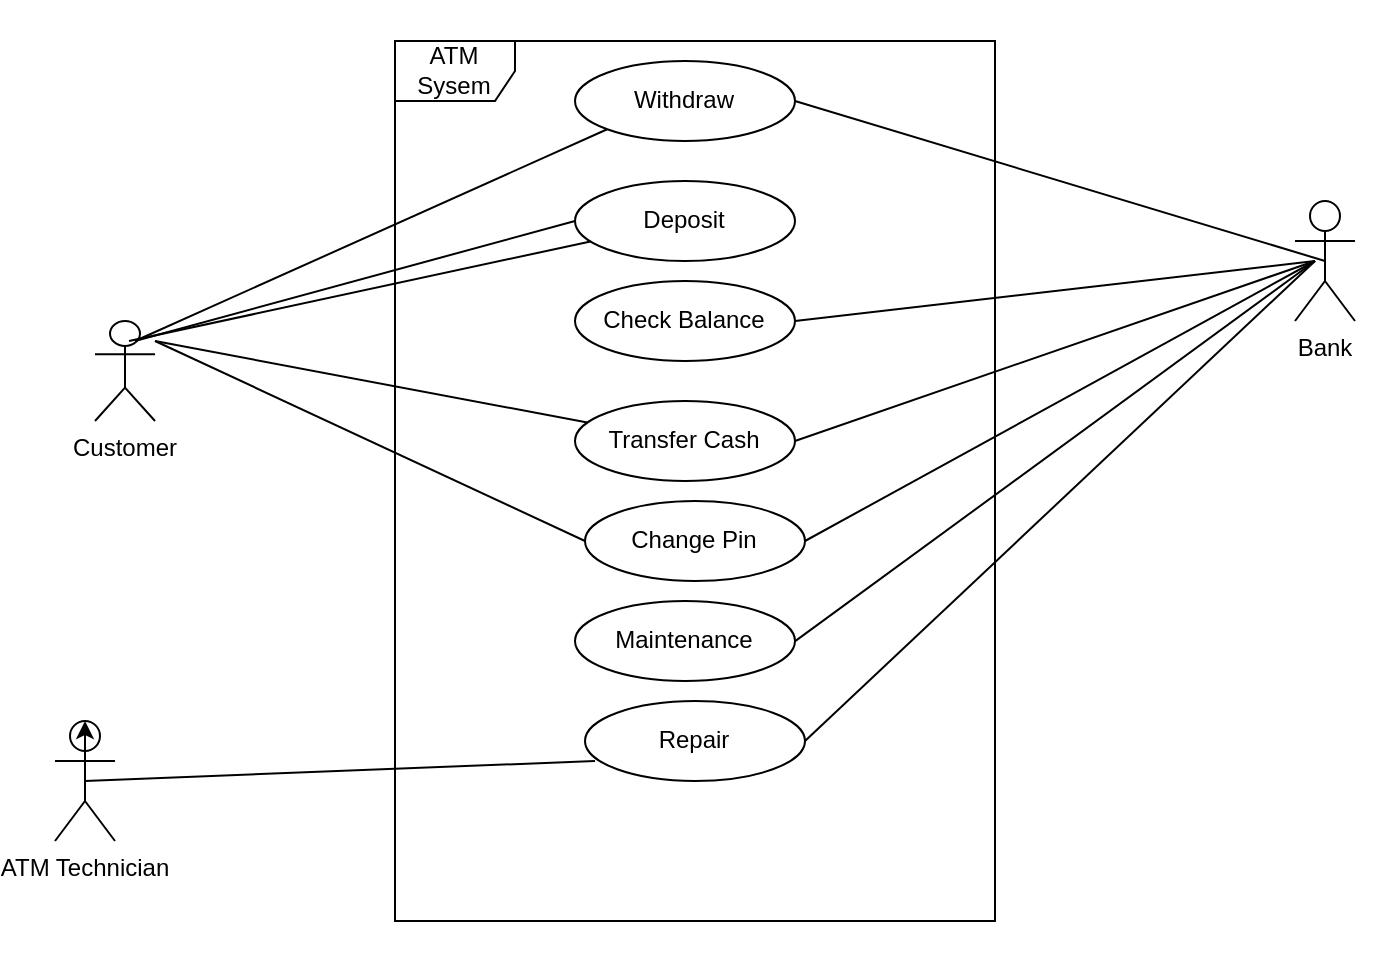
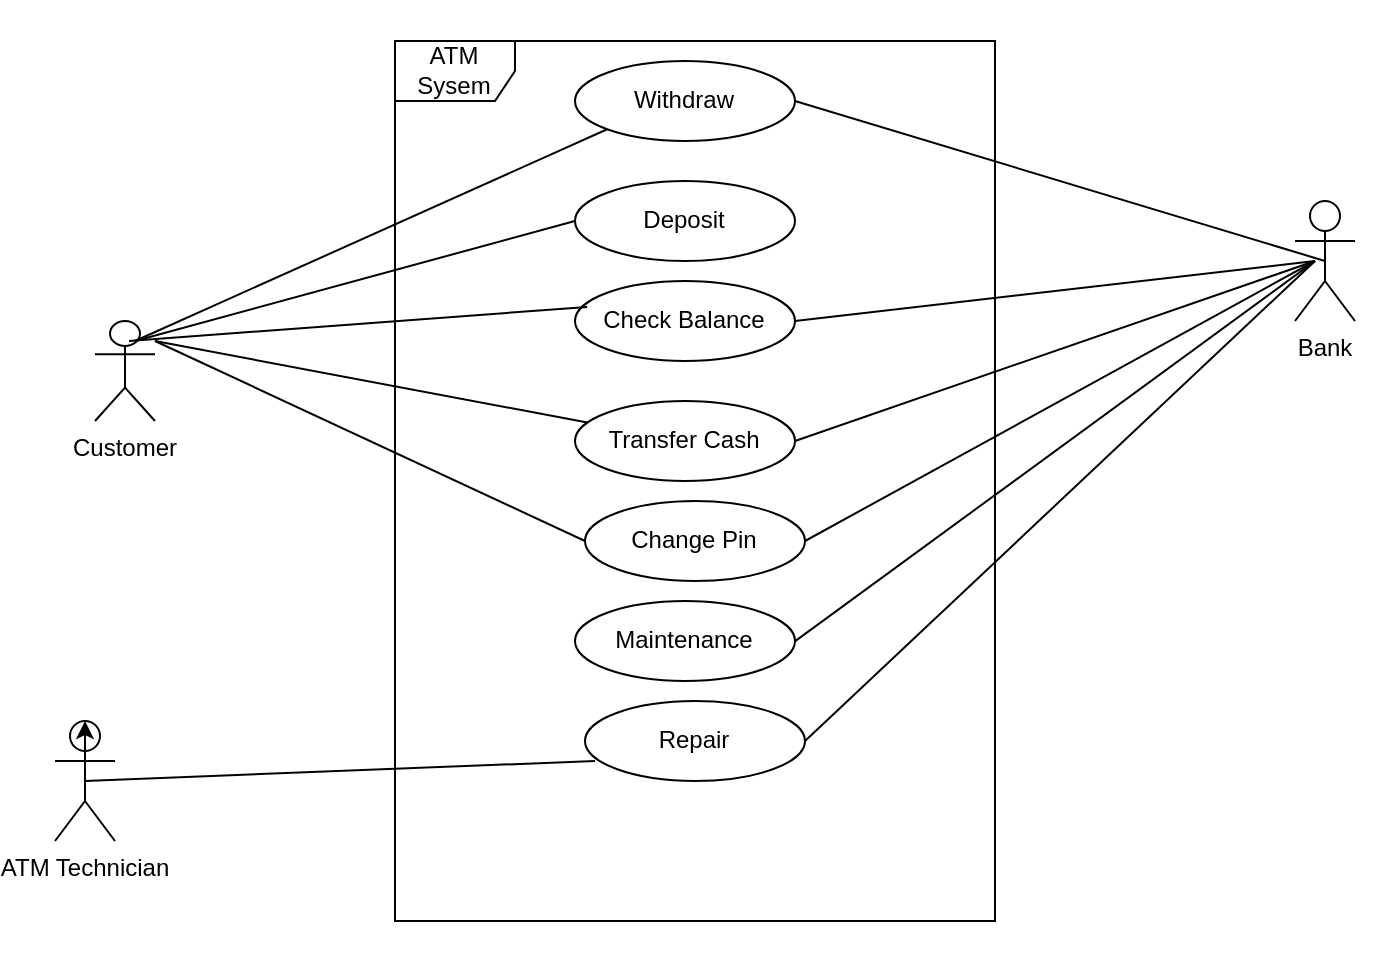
  <mxCell id="0" />
  <mxCell id="1" parent="0" />
  <mxCell id="2" value="Customer" style="shape=umlActor;verticalLabelPosition=bottom;verticalAlign=top;html=1;" vertex="1" parent="1"><mxGeometry x="40" y="160" width="30" height="50" as="geometry" /></mxCell>
  <mxCell id="3" value="Bank" style="shape=umlActor;verticalLabelPosition=bottom;verticalAlign=top;html=1;" vertex="1" parent="1"><mxGeometry x="640" y="100" width="30" height="60" as="geometry" /></mxCell>
  <mxCell id="4" value="ATM Technician" style="shape=umlActor;verticalLabelPosition=bottom;verticalAlign=top;html=1;" vertex="1" parent="1"><mxGeometry x="20" y="360" width="30" height="60" as="geometry" /></mxCell>
  <mxCell id="5" value="ATM Sysem" style="shape=umlFrame;whiteSpace=wrap;html=1;" vertex="1" parent="1"><mxGeometry x="190" y="20" width="300" height="440" as="geometry" /></mxCell>
  <mxCell id="6" value="Withdraw" style="ellipse;whiteSpace=wrap;html=1;" vertex="1" parent="1"><mxGeometry x="280" y="30" width="110" height="40" as="geometry" /></mxCell>
  <mxCell id="7" value="Deposit" style="ellipse;whiteSpace=wrap;html=1;" vertex="1" parent="1"><mxGeometry x="280" y="90" width="110" height="40" as="geometry" /></mxCell>
  <mxCell id="8" value="Check Balance" style="ellipse;whiteSpace=wrap;html=1;" vertex="1" parent="1"><mxGeometry x="280" y="140" width="110" height="40" as="geometry" /></mxCell>
  <mxCell id="9" value="Transfer Cash" style="ellipse;whiteSpace=wrap;html=1;" vertex="1" parent="1"><mxGeometry x="280" y="200" width="110" height="40" as="geometry" /></mxCell>
  <mxCell id="10" value="Change Pin" style="ellipse;whiteSpace=wrap;html=1;" vertex="1" parent="1"><mxGeometry x="285" y="250" width="110" height="40" as="geometry" /></mxCell>
  <mxCell id="11" value="Maintenance" style="ellipse;whiteSpace=wrap;html=1;" vertex="1" parent="1"><mxGeometry x="280" y="300" width="110" height="40" as="geometry" /></mxCell>
  <mxCell id="12" value="Repair" style="ellipse;whiteSpace=wrap;html=1;" vertex="1" parent="1"><mxGeometry x="285" y="350" width="110" height="40" as="geometry" /></mxCell>
  <mxCell id="13" style="edgeStyle=orthogonalEdgeStyle;rounded=0;orthogonalLoop=1;jettySize=auto;html=1;exitX=0.5;exitY=0.5;exitDx=0;exitDy=0;exitPerimeter=0;entryX=0.5;entryY=0;entryDx=0;entryDy=0;entryPerimeter=0;" edge="1" parent="1" source="4" target="4"><mxGeometry relative="1" as="geometry" /></mxCell>
  <mxCell id="14" value="" style="endArrow=none;html=1;rounded=0;entryX=0;entryY=1;entryDx=0;entryDy=0;" edge="1" parent="1" target="6"><mxGeometry width="50" height="50" relative="1" as="geometry"><mxPoint x="60" y="170" as="sourcePoint" /><mxPoint x="110" y="120" as="targetPoint" /></mxGeometry></mxCell>
  <mxCell id="15" value="" style="endArrow=none;html=1;rounded=0;entryX=0;entryY=0.5;entryDx=0;entryDy=0;" edge="1" parent="1" target="7"><mxGeometry width="50" height="50" relative="1" as="geometry"><mxPoint x="60" y="170" as="sourcePoint" /><mxPoint x="130" y="150" as="targetPoint" /></mxGeometry></mxCell>
- <mxCell id="16" value="" style="endArrow=none;html=1;rounded=0;exitX=0.567;exitY=0.2;exitDx=0;exitDy=0;exitPerimeter=0;" edge="1" parent="1" source="2" target="7"><mxGeometry width="50" height="50" relative="1" as="geometry"><mxPoint x="70" y="170" as="sourcePoint" /><mxPoint x="160" y="150" as="targetPoint" /></mxGeometry></mxCell>
+ <mxCell id="16" value="" style="endArrow=none;html=1;rounded=0;entryX=0.055;entryY=0.325;entryDx=0;entryDy=0;entryPerimeter=0;exitX=0.567;exitY=0.2;exitDx=0;exitDy=0;exitPerimeter=0;" edge="1" parent="1" source="2" target="8"><mxGeometry width="50" height="50" relative="1" as="geometry"><mxPoint x="70" y="170" as="sourcePoint" /><mxPoint x="160" y="150" as="targetPoint" /></mxGeometry></mxCell>
  <mxCell id="17" value="" style="endArrow=none;html=1;rounded=0;" edge="1" parent="1" target="9"><mxGeometry width="50" height="50" relative="1" as="geometry"><mxPoint x="70" y="170" as="sourcePoint" /><mxPoint x="180" y="200" as="targetPoint" /></mxGeometry></mxCell>
  <mxCell id="18" value="" style="endArrow=none;html=1;rounded=0;entryX=0.5;entryY=0.5;entryDx=0;entryDy=0;entryPerimeter=0;" edge="1" parent="1" target="4"><mxGeometry width="50" height="50" relative="1" as="geometry"><mxPoint x="290" y="380" as="sourcePoint" /><mxPoint x="570" y="240" as="targetPoint" /></mxGeometry></mxCell>
  <mxCell id="19" value="" style="endArrow=none;html=1;rounded=0;entryX=0.5;entryY=0.5;entryDx=0;entryDy=0;entryPerimeter=0;" edge="1" parent="1" target="3"><mxGeometry width="50" height="50" relative="1" as="geometry"><mxPoint x="390" y="50" as="sourcePoint" /><mxPoint x="610" y="140" as="targetPoint" /></mxGeometry></mxCell>
  <mxCell id="20" value="" style="endArrow=none;html=1;rounded=0;exitX=1;exitY=0.5;exitDx=0;exitDy=0;" edge="1" parent="1" source="8"><mxGeometry width="50" height="50" relative="1" as="geometry"><mxPoint x="530" y="270" as="sourcePoint" /><mxPoint x="650" y="130" as="targetPoint" /></mxGeometry></mxCell>
  <mxCell id="21" value="" style="endArrow=none;html=1;rounded=0;exitX=1;exitY=0.5;exitDx=0;exitDy=0;" edge="1" parent="1" source="9"><mxGeometry width="50" height="50" relative="1" as="geometry"><mxPoint x="530" y="270" as="sourcePoint" /><mxPoint x="650" y="130" as="targetPoint" /></mxGeometry></mxCell>
  <mxCell id="22" value="" style="endArrow=none;html=1;rounded=0;exitX=1;exitY=0.5;exitDx=0;exitDy=0;" edge="1" parent="1" source="10"><mxGeometry width="50" height="50" relative="1" as="geometry"><mxPoint x="540" y="270" as="sourcePoint" /><mxPoint x="650" y="130" as="targetPoint" /></mxGeometry></mxCell>
  <mxCell id="23" value="" style="endArrow=none;html=1;rounded=0;entryX=0;entryY=0.5;entryDx=0;entryDy=0;" edge="1" parent="1" target="10"><mxGeometry width="50" height="50" relative="1" as="geometry"><mxPoint x="70" y="170" as="sourcePoint" /><mxPoint x="160" y="260" as="targetPoint" /></mxGeometry></mxCell>
  <mxCell id="24" value="" style="endArrow=none;html=1;rounded=0;exitX=0.667;exitY=0.682;exitDx=0;exitDy=0;exitPerimeter=0;" edge="1" parent="1" source="5"><mxGeometry width="50" height="50" relative="1" as="geometry"><mxPoint x="560" y="360" as="sourcePoint" /><mxPoint x="650" y="130" as="targetPoint" /></mxGeometry></mxCell>
  <mxCell id="25" value="" style="endArrow=none;html=1;rounded=0;exitX=1;exitY=0.5;exitDx=0;exitDy=0;" edge="1" parent="1" source="12"><mxGeometry width="50" height="50" relative="1" as="geometry"><mxPoint x="540" y="350" as="sourcePoint" /><mxPoint x="650" y="130" as="targetPoint" /></mxGeometry></mxCell>
